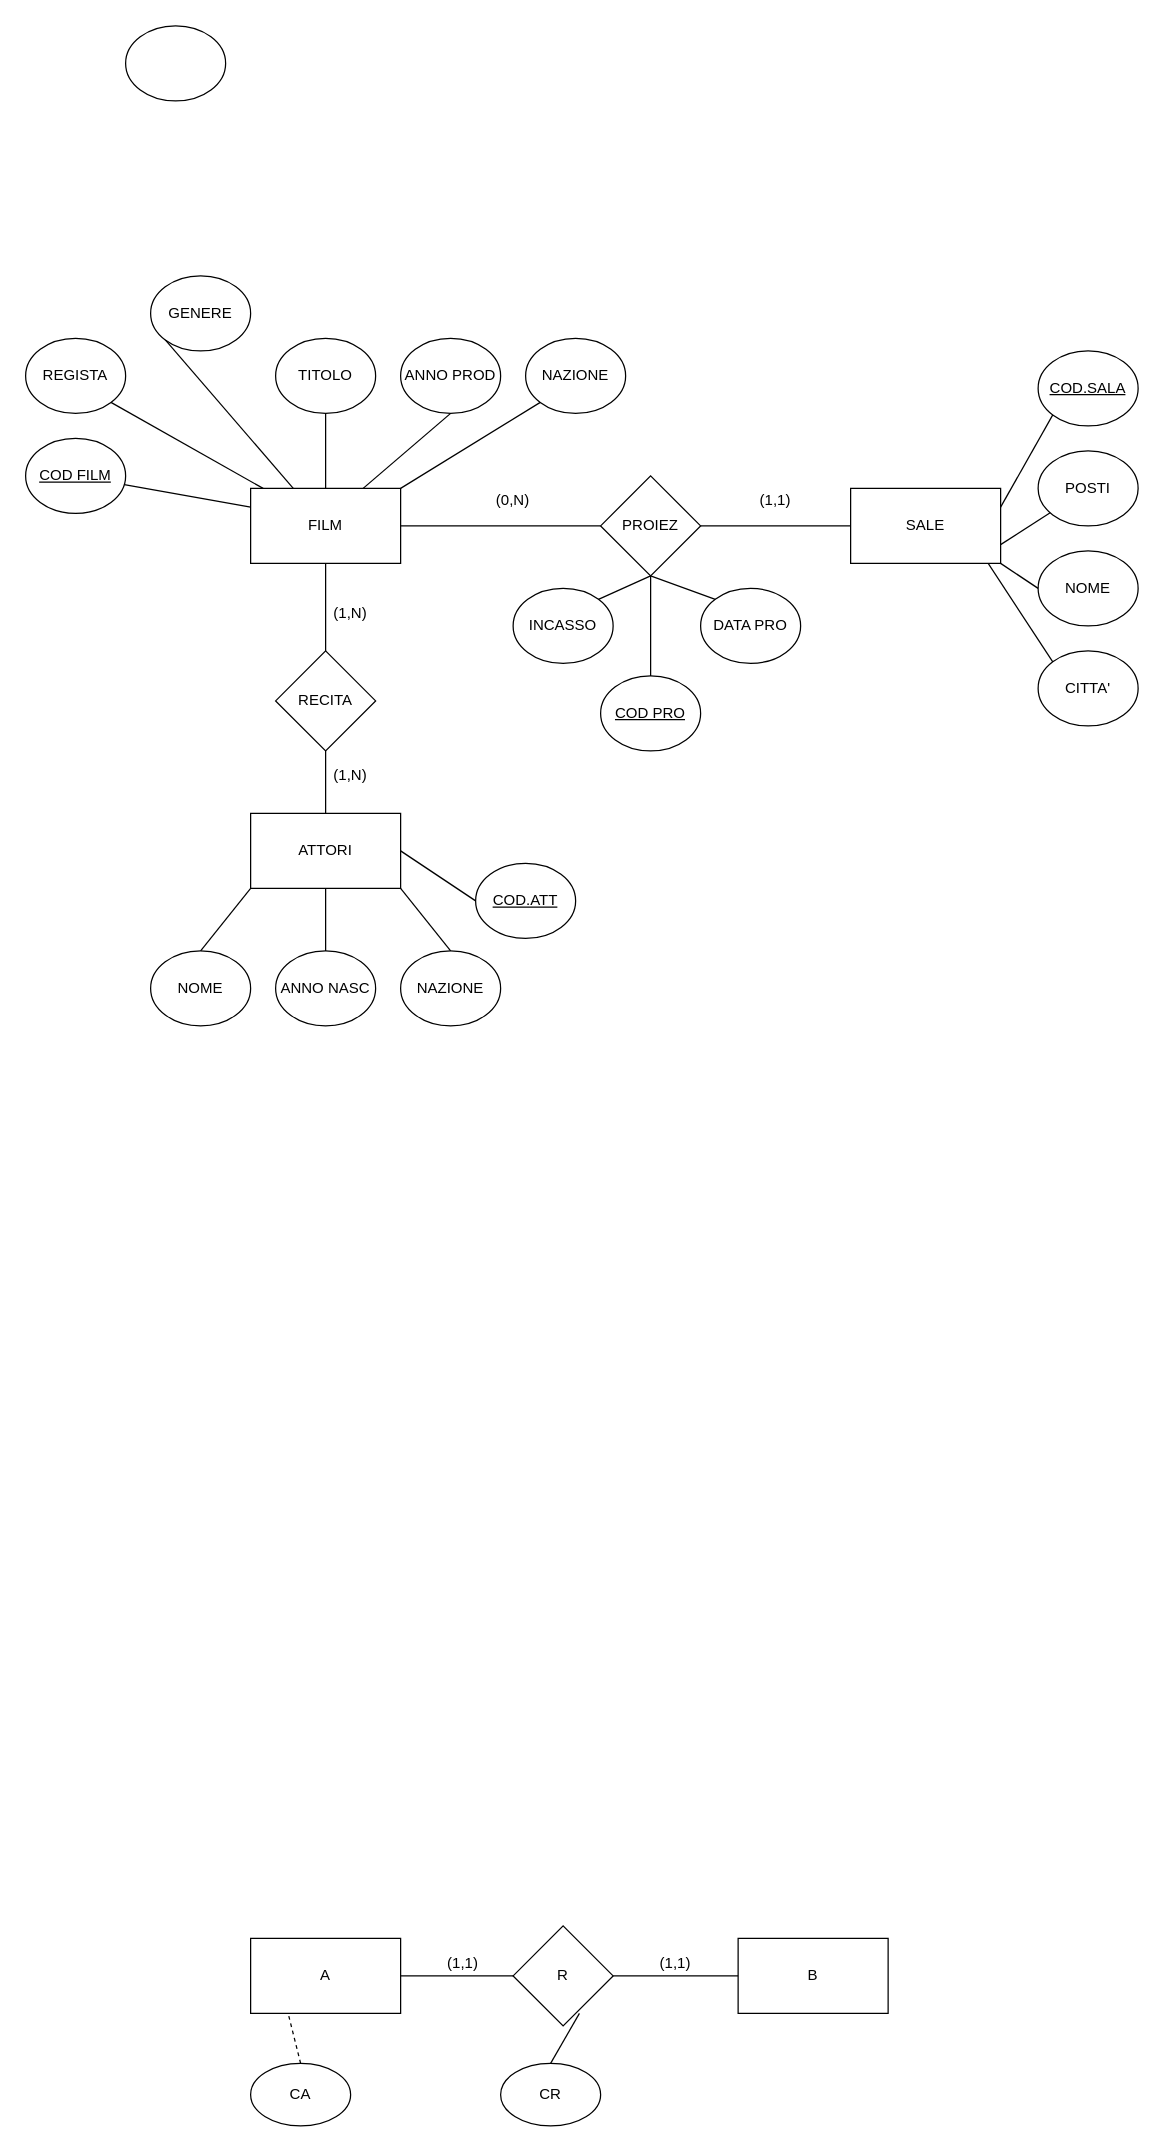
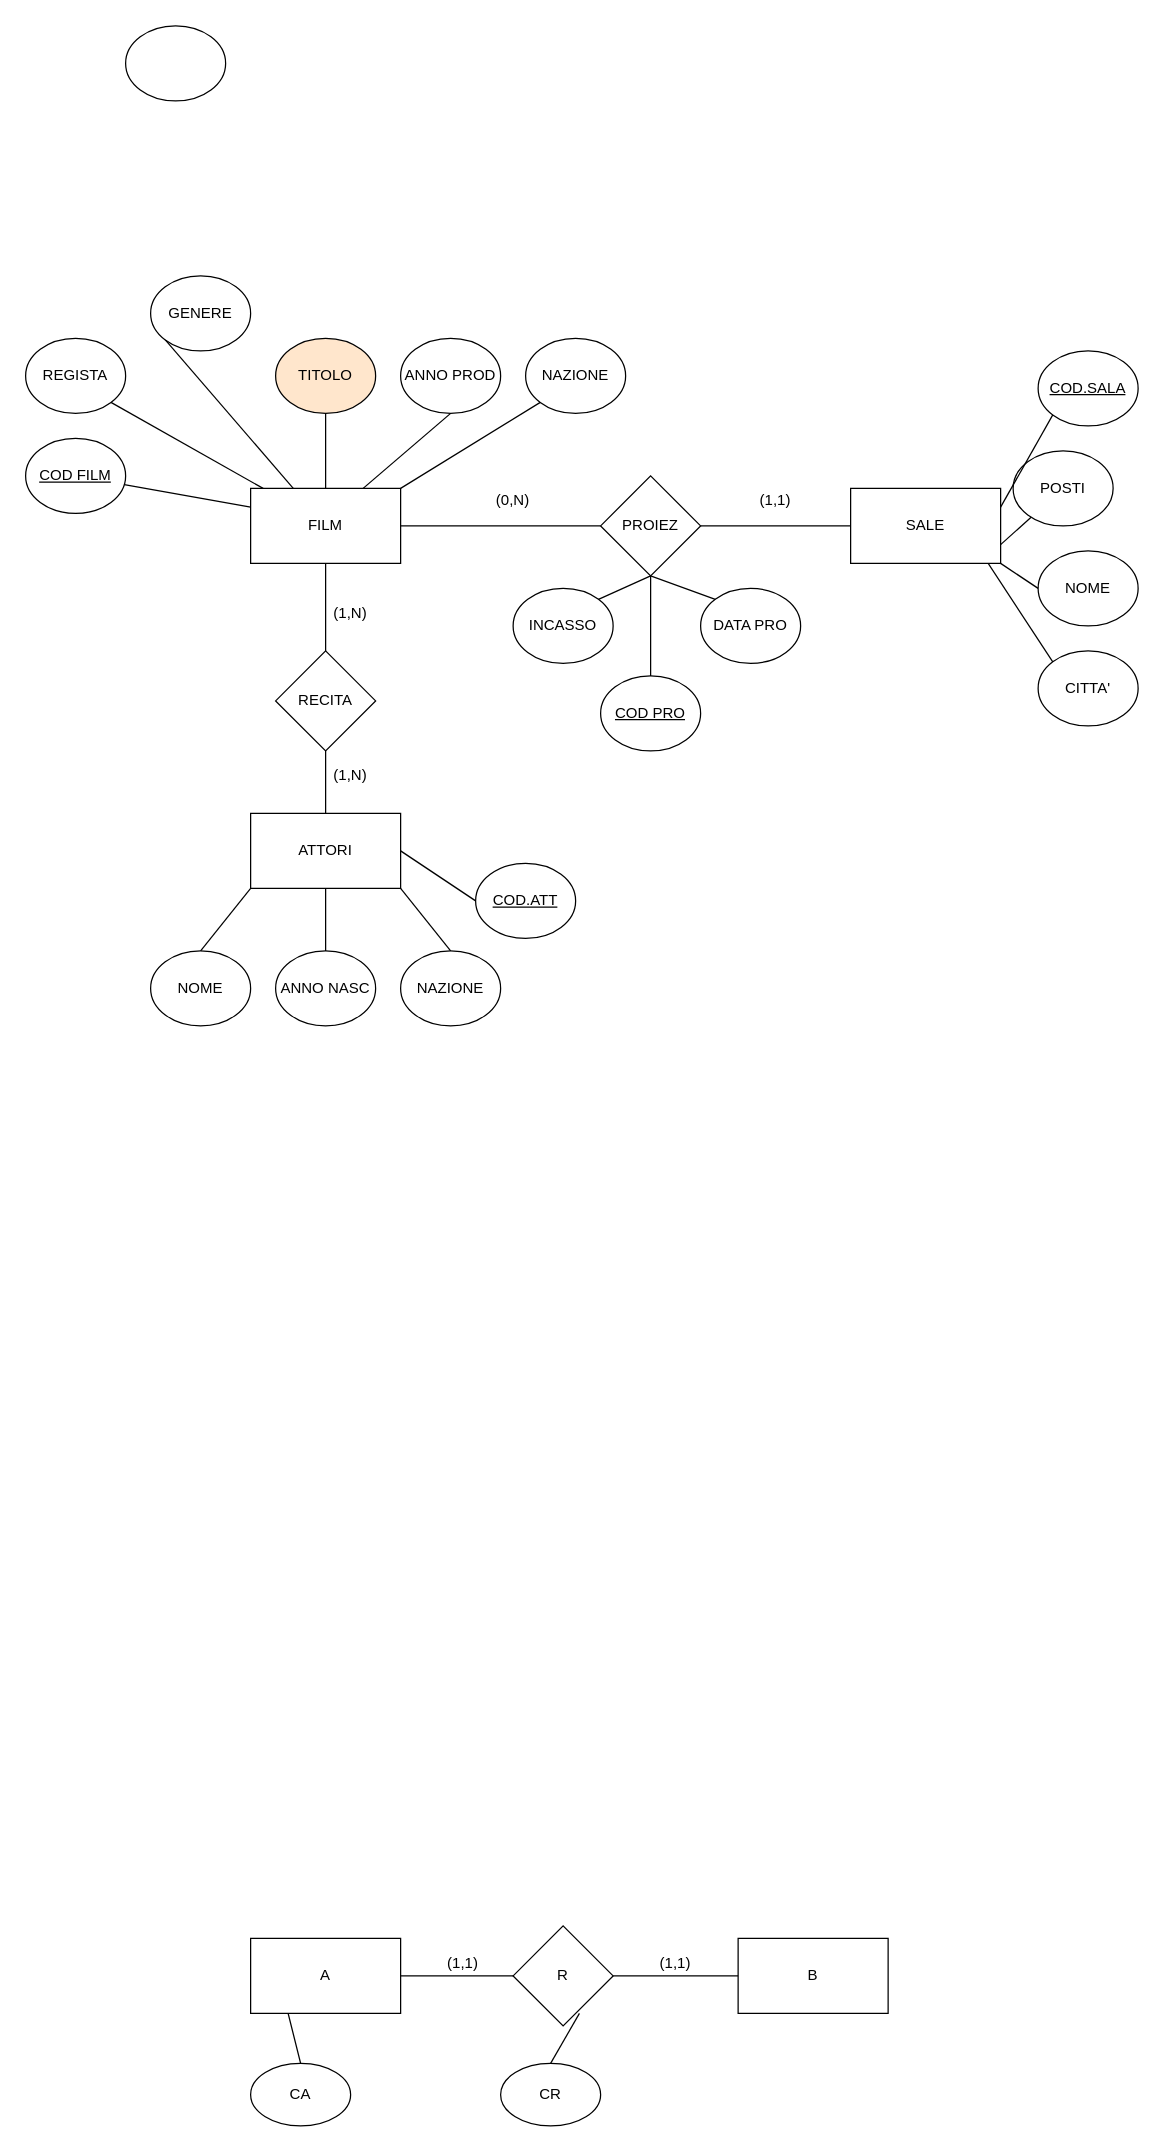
  <mxCell id="0" />
  <mxCell id="1" parent="0" />
  <mxCell id="2" value="FILM" style="rounded=0;whiteSpace=wrap;html=1;" vertex="1" parent="1"><mxGeometry x="200" y="390" width="120" height="60" as="geometry" /></mxCell>
  <mxCell id="3" value="&lt;u&gt;COD FILM&lt;/u&gt;" style="ellipse;whiteSpace=wrap;html=1;" vertex="1" parent="1"><mxGeometry x="20" y="350" width="80" height="60" as="geometry" /></mxCell>
- <mxCell id="4" value="TITOLO" style="ellipse;whiteSpace=wrap;html=1;" vertex="1" parent="1"><mxGeometry x="220" y="270" width="80" height="60" as="geometry" /></mxCell>
+ <mxCell id="4" value="TITOLO" style="ellipse;whiteSpace=wrap;html=1;fillColor=#ffe6cc;" vertex="1" parent="1"><mxGeometry x="220" y="270" width="80" height="60" as="geometry" /></mxCell>
  <mxCell id="5" value="GENERE" style="ellipse;whiteSpace=wrap;html=1;" vertex="1" parent="1"><mxGeometry x="120" y="220" width="80" height="60" as="geometry" /></mxCell>
  <mxCell id="6" value="" style="ellipse;whiteSpace=wrap;html=1;" vertex="1" parent="1"><mxGeometry x="100" y="20" width="80" height="60" as="geometry" /></mxCell>
  <mxCell id="7" value="ANNO PROD" style="ellipse;whiteSpace=wrap;html=1;" vertex="1" parent="1"><mxGeometry x="320" y="270" width="80" height="60" as="geometry" /></mxCell>
  <mxCell id="8" value="REGISTA" style="ellipse;whiteSpace=wrap;html=1;" vertex="1" parent="1"><mxGeometry x="20" y="270" width="80" height="60" as="geometry" /></mxCell>
  <mxCell id="9" value="NAZIONE" style="ellipse;whiteSpace=wrap;html=1;" vertex="1" parent="1"><mxGeometry x="420" y="270" width="80" height="60" as="geometry" /></mxCell>
  <mxCell id="10" value="RECITA" style="rhombus;whiteSpace=wrap;html=1;" vertex="1" parent="1"><mxGeometry x="220" y="520" width="80" height="80" as="geometry" /></mxCell>
  <mxCell id="11" value="ATTORI" style="rounded=0;whiteSpace=wrap;html=1;" vertex="1" parent="1"><mxGeometry x="200" y="650" width="120" height="60" as="geometry" /></mxCell>
  <mxCell id="12" value="" style="endArrow=none;html=1;entryX=0.5;entryY=1;entryDx=0;entryDy=0;exitX=0.5;exitY=0;exitDx=0;exitDy=0;" edge="1" parent="1" source="10" target="2"><mxGeometry width="50" height="50" relative="1" as="geometry"><mxPoint x="300" y="560" as="sourcePoint" /><mxPoint x="350" y="510" as="targetPoint" /></mxGeometry></mxCell>
  <mxCell id="13" value="" style="endArrow=none;html=1;exitX=0.5;exitY=0;exitDx=0;exitDy=0;entryX=0.5;entryY=1;entryDx=0;entryDy=0;" edge="1" parent="1" source="11" target="10"><mxGeometry width="50" height="50" relative="1" as="geometry"><mxPoint x="300" y="560" as="sourcePoint" /><mxPoint x="350" y="510" as="targetPoint" /></mxGeometry></mxCell>
  <mxCell id="14" value="&lt;u&gt;COD PRO&lt;/u&gt;" style="ellipse;whiteSpace=wrap;html=1;" vertex="1" parent="1"><mxGeometry x="480" y="540" width="80" height="60" as="geometry" /></mxCell>
  <mxCell id="15" value="NOME" style="ellipse;whiteSpace=wrap;html=1;" vertex="1" parent="1"><mxGeometry x="120" y="760" width="80" height="60" as="geometry" /></mxCell>
  <mxCell id="16" value="NAZIONE" style="ellipse;whiteSpace=wrap;html=1;" vertex="1" parent="1"><mxGeometry x="320" y="760" width="80" height="60" as="geometry" /></mxCell>
  <mxCell id="17" value="ANNO NASC" style="ellipse;whiteSpace=wrap;html=1;" vertex="1" parent="1"><mxGeometry x="220" y="760" width="80" height="60" as="geometry" /></mxCell>
  <mxCell id="18" value="&lt;u&gt;COD.ATT&lt;/u&gt;" style="ellipse;whiteSpace=wrap;html=1;" vertex="1" parent="1"><mxGeometry x="380" y="690" width="80" height="60" as="geometry" /></mxCell>
  <mxCell id="19" value="" style="endArrow=none;html=1;entryX=0;entryY=0.25;entryDx=0;entryDy=0;" edge="1" parent="1" source="3" target="2"><mxGeometry width="50" height="50" relative="1" as="geometry"><mxPoint x="370" y="560" as="sourcePoint" /><mxPoint x="420" y="510" as="targetPoint" /></mxGeometry></mxCell>
  <mxCell id="20" value="" style="endArrow=none;html=1;exitX=1;exitY=0.5;exitDx=0;exitDy=0;entryX=0;entryY=0.5;entryDx=0;entryDy=0;" edge="1" parent="1" source="11" target="18"><mxGeometry width="50" height="50" relative="1" as="geometry"><mxPoint x="370" y="560" as="sourcePoint" /><mxPoint x="420" y="510" as="targetPoint" /></mxGeometry></mxCell>
  <mxCell id="21" value="" style="endArrow=none;html=1;exitX=1;exitY=1;exitDx=0;exitDy=0;entryX=0.5;entryY=0;entryDx=0;entryDy=0;" edge="1" parent="1" source="11" target="16"><mxGeometry width="50" height="50" relative="1" as="geometry"><mxPoint x="370" y="690" as="sourcePoint" /><mxPoint x="420" y="640" as="targetPoint" /></mxGeometry></mxCell>
  <mxCell id="22" value="" style="endArrow=none;html=1;exitX=0.5;exitY=0;exitDx=0;exitDy=0;entryX=0.5;entryY=1;entryDx=0;entryDy=0;" edge="1" parent="1" source="17" target="11"><mxGeometry width="50" height="50" relative="1" as="geometry"><mxPoint x="370" y="690" as="sourcePoint" /><mxPoint x="420" y="640" as="targetPoint" /></mxGeometry></mxCell>
  <mxCell id="23" value="" style="endArrow=none;html=1;exitX=0.5;exitY=0;exitDx=0;exitDy=0;entryX=0;entryY=1;entryDx=0;entryDy=0;" edge="1" parent="1" source="15" target="11"><mxGeometry width="50" height="50" relative="1" as="geometry"><mxPoint x="370" y="690" as="sourcePoint" /><mxPoint x="420" y="640" as="targetPoint" /></mxGeometry></mxCell>
  <mxCell id="24" value="" style="endArrow=none;html=1;entryX=0;entryY=1;entryDx=0;entryDy=0;" edge="1" parent="1" source="2" target="5"><mxGeometry width="50" height="50" relative="1" as="geometry"><mxPoint x="370" y="560" as="sourcePoint" /><mxPoint x="420" y="510" as="targetPoint" /></mxGeometry></mxCell>
  <mxCell id="25" value="" style="endArrow=none;html=1;exitX=1;exitY=1;exitDx=0;exitDy=0;" edge="1" parent="1" source="8"><mxGeometry width="50" height="50" relative="1" as="geometry"><mxPoint x="370" y="560" as="sourcePoint" /><mxPoint x="210" y="390" as="targetPoint" /></mxGeometry></mxCell>
  <mxCell id="26" value="" style="endArrow=none;html=1;entryX=0.5;entryY=1;entryDx=0;entryDy=0;exitX=0.5;exitY=0;exitDx=0;exitDy=0;" edge="1" parent="1" source="2" target="4"><mxGeometry width="50" height="50" relative="1" as="geometry"><mxPoint x="370" y="560" as="sourcePoint" /><mxPoint x="420" y="510" as="targetPoint" /></mxGeometry></mxCell>
  <mxCell id="27" value="" style="endArrow=none;html=1;entryX=0.5;entryY=1;entryDx=0;entryDy=0;exitX=0.75;exitY=0;exitDx=0;exitDy=0;" edge="1" parent="1" source="2" target="7"><mxGeometry width="50" height="50" relative="1" as="geometry"><mxPoint x="370" y="560" as="sourcePoint" /><mxPoint x="420" y="510" as="targetPoint" /></mxGeometry></mxCell>
  <mxCell id="28" value="" style="endArrow=none;html=1;entryX=0;entryY=1;entryDx=0;entryDy=0;exitX=1;exitY=0;exitDx=0;exitDy=0;" edge="1" parent="1" source="2" target="9"><mxGeometry width="50" height="50" relative="1" as="geometry"><mxPoint x="370" y="560" as="sourcePoint" /><mxPoint x="420" y="510" as="targetPoint" /></mxGeometry></mxCell>
  <mxCell id="29" value="PROIEZ" style="rhombus;whiteSpace=wrap;html=1;" vertex="1" parent="1"><mxGeometry x="480" y="380" width="80" height="80" as="geometry" /></mxCell>
  <mxCell id="30" value="SALE" style="rounded=0;whiteSpace=wrap;html=1;" vertex="1" parent="1"><mxGeometry x="680" y="390" width="120" height="60" as="geometry" /></mxCell>
  <mxCell id="31" value="" style="endArrow=none;html=1;exitX=1;exitY=0.5;exitDx=0;exitDy=0;entryX=0;entryY=0.5;entryDx=0;entryDy=0;" edge="1" parent="1" source="2" target="29"><mxGeometry width="50" height="50" relative="1" as="geometry"><mxPoint x="650" y="560" as="sourcePoint" /><mxPoint x="700" y="510" as="targetPoint" /></mxGeometry></mxCell>
  <mxCell id="32" value="CITTA'" style="ellipse;whiteSpace=wrap;html=1;" vertex="1" parent="1"><mxGeometry x="830" y="520" width="80" height="60" as="geometry" /></mxCell>
  <mxCell id="33" value="NOME" style="ellipse;whiteSpace=wrap;html=1;" vertex="1" parent="1"><mxGeometry x="830" y="440" width="80" height="60" as="geometry" /></mxCell>
- <mxCell id="34" value="POSTI" style="ellipse;whiteSpace=wrap;html=1;" vertex="1" parent="1"><mxGeometry x="830" y="360" width="80" height="60" as="geometry" /></mxCell>
+ <mxCell id="34" value="POSTI" style="ellipse;whiteSpace=wrap;html=1;" vertex="1" parent="1"><mxGeometry x="810" y="360" width="80" height="60" as="geometry" /></mxCell>
  <mxCell id="35" value="&lt;u&gt;COD.SALA&lt;/u&gt;" style="ellipse;whiteSpace=wrap;html=1;" vertex="1" parent="1"><mxGeometry x="830" y="280" width="80" height="60" as="geometry" /></mxCell>
  <mxCell id="36" value="INCASSO" style="ellipse;whiteSpace=wrap;html=1;" vertex="1" parent="1"><mxGeometry x="410" y="470" width="80" height="60" as="geometry" /></mxCell>
  <mxCell id="37" value="DATA PRO" style="ellipse;whiteSpace=wrap;html=1;" vertex="1" parent="1"><mxGeometry x="560" y="470" width="80" height="60" as="geometry" /></mxCell>
  <mxCell id="38" value="" style="endArrow=none;html=1;exitX=1;exitY=0;exitDx=0;exitDy=0;entryX=0.5;entryY=1;entryDx=0;entryDy=0;" edge="1" parent="1" source="36" target="29"><mxGeometry width="50" height="50" relative="1" as="geometry"><mxPoint x="650" y="290" as="sourcePoint" /><mxPoint x="700" y="240" as="targetPoint" /></mxGeometry></mxCell>
  <mxCell id="39" value="" style="endArrow=none;html=1;exitX=0.5;exitY=1;exitDx=0;exitDy=0;entryX=0;entryY=0;entryDx=0;entryDy=0;" edge="1" parent="1" source="29" target="37"><mxGeometry width="50" height="50" relative="1" as="geometry"><mxPoint x="650" y="290" as="sourcePoint" /><mxPoint x="700" y="240" as="targetPoint" /></mxGeometry></mxCell>
  <mxCell id="40" value="" style="endArrow=none;html=1;entryX=0.917;entryY=1;entryDx=0;entryDy=0;entryPerimeter=0;exitX=0;exitY=0;exitDx=0;exitDy=0;" edge="1" parent="1" source="32" target="30"><mxGeometry width="50" height="50" relative="1" as="geometry"><mxPoint x="650" y="560" as="sourcePoint" /><mxPoint x="700" y="510" as="targetPoint" /></mxGeometry></mxCell>
  <mxCell id="41" value="" style="endArrow=none;html=1;entryX=1;entryY=1;entryDx=0;entryDy=0;exitX=0;exitY=0.5;exitDx=0;exitDy=0;" edge="1" parent="1" source="33" target="30"><mxGeometry width="50" height="50" relative="1" as="geometry"><mxPoint x="650" y="560" as="sourcePoint" /><mxPoint x="700" y="510" as="targetPoint" /></mxGeometry></mxCell>
  <mxCell id="42" value="" style="endArrow=none;html=1;exitX=1;exitY=0.75;exitDx=0;exitDy=0;" edge="1" parent="1" source="30" target="34"><mxGeometry width="50" height="50" relative="1" as="geometry"><mxPoint x="650" y="560" as="sourcePoint" /><mxPoint x="700" y="510" as="targetPoint" /></mxGeometry></mxCell>
  <mxCell id="43" value="" style="endArrow=none;html=1;entryX=0;entryY=1;entryDx=0;entryDy=0;exitX=1;exitY=0.25;exitDx=0;exitDy=0;" edge="1" parent="1" source="30" target="35"><mxGeometry width="50" height="50" relative="1" as="geometry"><mxPoint x="650" y="560" as="sourcePoint" /><mxPoint x="700" y="510" as="targetPoint" /></mxGeometry></mxCell>
  <mxCell id="44" value="A" style="rounded=0;whiteSpace=wrap;html=1;" vertex="1" parent="1"><mxGeometry x="200" y="1550" width="120" height="60" as="geometry" /></mxCell>
  <mxCell id="45" value="B" style="rounded=0;whiteSpace=wrap;html=1;" vertex="1" parent="1"><mxGeometry x="590" y="1550" width="120" height="60" as="geometry" /></mxCell>
  <mxCell id="46" value="R" style="rhombus;whiteSpace=wrap;html=1;" vertex="1" parent="1"><mxGeometry x="410" y="1540" width="80" height="80" as="geometry" /></mxCell>
  <mxCell id="47" value="" style="endArrow=none;html=1;exitX=1;exitY=0.5;exitDx=0;exitDy=0;entryX=0;entryY=0.5;entryDx=0;entryDy=0;" edge="1" parent="1" source="44" target="46"><mxGeometry width="50" height="50" relative="1" as="geometry"><mxPoint x="510" y="1620" as="sourcePoint" /><mxPoint x="560" y="1570" as="targetPoint" /></mxGeometry></mxCell>
  <mxCell id="48" value="" style="endArrow=none;html=1;exitX=1;exitY=0.5;exitDx=0;exitDy=0;entryX=0;entryY=0.5;entryDx=0;entryDy=0;" edge="1" parent="1" source="46" target="45"><mxGeometry width="50" height="50" relative="1" as="geometry"><mxPoint x="510" y="1620" as="sourcePoint" /><mxPoint x="560" y="1570" as="targetPoint" /></mxGeometry></mxCell>
  <mxCell id="49" value="CA" style="ellipse;whiteSpace=wrap;html=1;" vertex="1" parent="1"><mxGeometry x="200" y="1650" width="80" height="50" as="geometry" /></mxCell>
- <mxCell id="50" value="" style="endArrow=none;html=1;exitX=0.5;exitY=0;exitDx=0;exitDy=0;entryX=0.25;entryY=1;entryDx=0;entryDy=0;dashed=1;" edge="1" parent="1" source="49" target="44"><mxGeometry width="50" height="50" relative="1" as="geometry"><mxPoint x="510" y="1620" as="sourcePoint" /><mxPoint x="560" y="1570" as="targetPoint" /></mxGeometry></mxCell>
+ <mxCell id="50" value="" style="endArrow=none;html=1;exitX=0.5;exitY=0;exitDx=0;exitDy=0;entryX=0.25;entryY=1;entryDx=0;entryDy=0;" edge="1" parent="1" source="49" target="44"><mxGeometry width="50" height="50" relative="1" as="geometry"><mxPoint x="510" y="1620" as="sourcePoint" /><mxPoint x="560" y="1570" as="targetPoint" /></mxGeometry></mxCell>
  <mxCell id="51" value="CR" style="ellipse;whiteSpace=wrap;html=1;" vertex="1" parent="1"><mxGeometry x="400" y="1650" width="80" height="50" as="geometry" /></mxCell>
  <mxCell id="52" value="" style="endArrow=none;html=1;exitX=0.5;exitY=0;exitDx=0;exitDy=0;entryX=0.663;entryY=0.875;entryDx=0;entryDy=0;entryPerimeter=0;" edge="1" parent="1" source="51" target="46"><mxGeometry width="50" height="50" relative="1" as="geometry"><mxPoint x="510" y="1620" as="sourcePoint" /><mxPoint x="560" y="1570" as="targetPoint" /></mxGeometry></mxCell>
  <mxCell id="53" value="(1,1)" style="text;html=1;strokeColor=none;fillColor=none;align=center;verticalAlign=middle;whiteSpace=wrap;rounded=0;" vertex="1" parent="1"><mxGeometry x="350" y="1560" width="40" height="20" as="geometry" /></mxCell>
  <mxCell id="54" value="(1,1)" style="text;html=1;strokeColor=none;fillColor=none;align=center;verticalAlign=middle;whiteSpace=wrap;rounded=0;" vertex="1" parent="1"><mxGeometry x="520" y="1560" width="40" height="20" as="geometry" /></mxCell>
  <mxCell id="55" value="" style="endArrow=none;html=1;exitX=0.5;exitY=0;exitDx=0;exitDy=0;entryX=0.5;entryY=1;entryDx=0;entryDy=0;" edge="1" parent="1" source="14" target="29"><mxGeometry width="50" height="50" relative="1" as="geometry"><mxPoint x="510" y="520" as="sourcePoint" /><mxPoint x="560" y="470" as="targetPoint" /></mxGeometry></mxCell>
  <mxCell id="56" value="(0,N)" style="text;html=1;strokeColor=none;fillColor=none;align=center;verticalAlign=middle;whiteSpace=wrap;rounded=0;" vertex="1" parent="1"><mxGeometry x="390" y="390" width="40" height="20" as="geometry" /></mxCell>
  <mxCell id="57" value="(1,N)" style="text;html=1;strokeColor=none;fillColor=none;align=center;verticalAlign=middle;whiteSpace=wrap;rounded=0;" vertex="1" parent="1"><mxGeometry x="260" y="480" width="40" height="20" as="geometry" /></mxCell>
  <mxCell id="58" value="" style="endArrow=none;html=1;exitX=1;exitY=0.5;exitDx=0;exitDy=0;entryX=0;entryY=0.5;entryDx=0;entryDy=0;" edge="1" parent="1" source="29" target="30"><mxGeometry width="50" height="50" relative="1" as="geometry"><mxPoint x="560" y="420" as="sourcePoint" /><mxPoint x="600" y="420" as="targetPoint" /></mxGeometry></mxCell>
  <mxCell id="59" value="(1,N)" style="text;html=1;strokeColor=none;fillColor=none;align=center;verticalAlign=middle;whiteSpace=wrap;rounded=0;" vertex="1" parent="1"><mxGeometry x="260" y="610" width="40" height="20" as="geometry" /></mxCell>
  <mxCell id="60" value="(1,1)" style="text;html=1;strokeColor=none;fillColor=none;align=center;verticalAlign=middle;whiteSpace=wrap;rounded=0;" vertex="1" parent="1"><mxGeometry x="600" y="390" width="40" height="20" as="geometry" /></mxCell>
